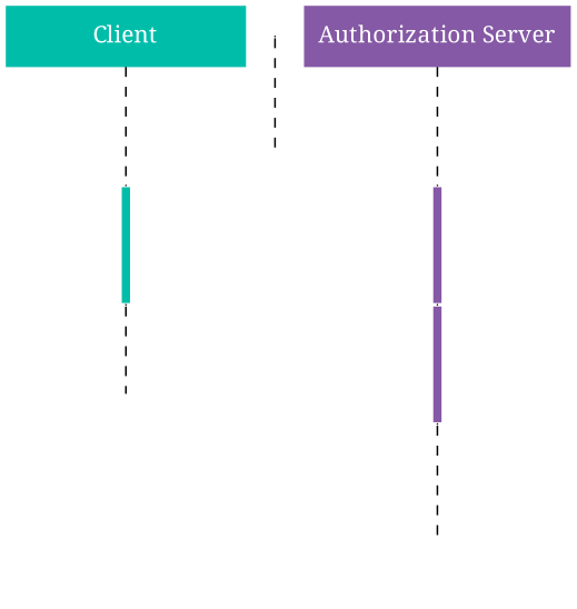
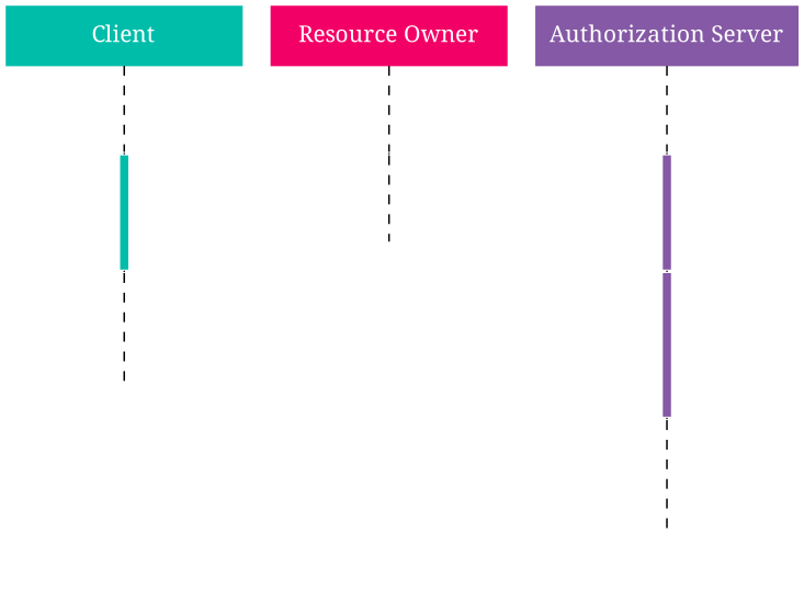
  digraph {
    ranksep=0.75
    fontname="Noto Serif"
    node [fontcolor="#ffffff" fontname="Noto Serif" group=g_auth shape=box style=filled]
    edge [arrowhead=none style=dashed fontname="Noto Serif"]
    n1 [color="#00bdaa" group=g_client label=Client width=2]
    p00 [group=g_client shape=point width=0]
    p08 [group=g_client shape=point width=0]
    p09 [group=g_client style=invis]
+   n5 [color="#f30067" group=g_owner label="Resource Owner" width=2]
    p12 [group=g_owner shape=point width=0]
    p19 [group=g_owner style=invis]
    n8 [color="#8559a5" label="Authorization Server" width=2]
    p21 [shape=point width=0]
    p23 [shape=point width=0]
    p24 [shape=point width=0]
    p29 [style=invis]
    n1 -> p00
    p00 -> p08 [color="#00bdaa" penwidth=5 style=none]
    p08 -> p09
+   n5 -> p12
    p12 -> p19
    n8 -> p21
    p21 -> p23 [color="#8559a5" penwidth=5 style=none]
    p23 -> p24 [color="#8559a5" penwidth=5 style=none]
    p24 -> p29
  }
